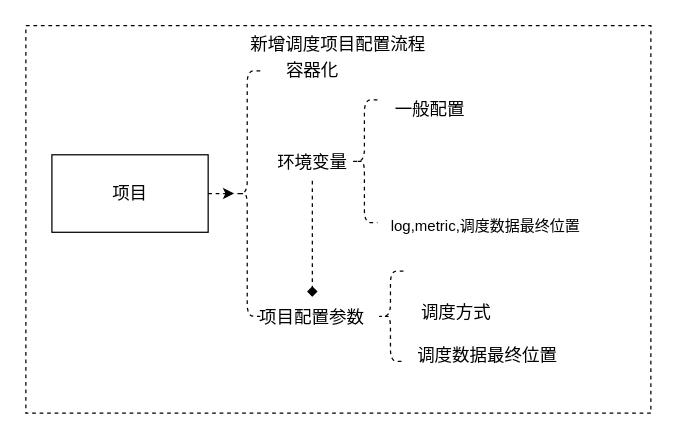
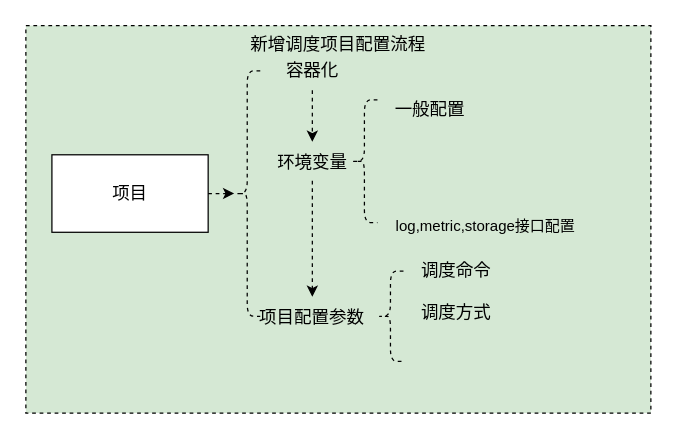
  <mxCell id="0" />
  <mxCell id="1" parent="0" />
  <mxCell id="2" value="" style="group" parent="1" vertex="1" connectable="0"><mxGeometry x="20" y="20" width="500" height="310" as="geometry" /></mxCell>
- <mxCell id="3" value="新增调度项目配置流程" style="rounded=0;whiteSpace=wrap;html=1;dashed=1;strokeColor=default;fontSize=14;verticalAlign=top;" parent="2" vertex="1"><mxGeometry width="500.0" height="310" as="geometry" /></mxCell>
+ <mxCell id="3" value="新增调度项目配置流程" style="rounded=0;whiteSpace=wrap;html=1;dashed=1;strokeColor=default;fontSize=14;verticalAlign=top;fillColor=#d5e8d4;" parent="2" vertex="1"><mxGeometry width="500.0" height="310" as="geometry" /></mxCell>
  <mxCell id="4" value="项目" style="rounded=0;whiteSpace=wrap;html=1;dashed=0;strokeColor=default;fontSize=14;" parent="2" vertex="1"><mxGeometry x="20.833" y="103.333" width="125.0" height="62" as="geometry" /></mxCell>
  <mxCell id="5" value="" style="shape=curlyBracket;whiteSpace=wrap;html=1;rounded=1;dashed=1;strokeColor=default;fontSize=14;" parent="2" vertex="1"><mxGeometry x="166.667" y="36.167" width="20.833" height="196.333" as="geometry" /></mxCell>
  <mxCell id="6" value="" style="edgeStyle=none;rounded=0;jumpStyle=none;orthogonalLoop=1;jettySize=auto;html=1;dashed=1;fontSize=14;" parent="2" source="4" target="5" edge="1"><mxGeometry relative="1" as="geometry" /></mxCell>
  <mxCell id="7" value="容器化" style="text;html=1;strokeColor=none;fillColor=none;align=center;verticalAlign=middle;whiteSpace=wrap;rounded=0;dashed=1;fontSize=14;" parent="2" vertex="1"><mxGeometry x="197.917" y="20.667" width="62.5" height="31" as="geometry" /></mxCell>
  <mxCell id="8" value="环境变量" style="text;html=1;strokeColor=none;fillColor=none;align=center;verticalAlign=middle;whiteSpace=wrap;rounded=0;dashed=1;fontSize=14;" parent="2" vertex="1"><mxGeometry x="197.917" y="93.0" width="62.5" height="31" as="geometry" /></mxCell>
+ <mxCell id="9" value="" style="edgeStyle=none;rounded=0;jumpStyle=none;orthogonalLoop=1;jettySize=auto;html=1;dashed=1;fontSize=14;" parent="2" source="7" target="8" edge="1"><mxGeometry relative="1" as="geometry" /></mxCell>
  <mxCell id="10" value="" style="shape=curlyBracket;whiteSpace=wrap;html=1;rounded=1;dashed=1;strokeColor=default;fontSize=14;size=0.5;" parent="2" vertex="1"><mxGeometry x="260.417" y="59.417" width="20.833" height="98.167" as="geometry" /></mxCell>
  <mxCell id="11" value="一般配置" style="text;html=1;strokeColor=none;fillColor=none;align=center;verticalAlign=middle;whiteSpace=wrap;rounded=0;dashed=1;fontSize=14;" parent="2" vertex="1"><mxGeometry x="291.667" y="51.667" width="62.5" height="31" as="geometry" /></mxCell>
- <mxCell id="12" value="&lt;span style=&quot;font-size: 12px;&quot;&gt;log,metric&lt;/span&gt;&lt;span style=&quot;font-size: 12px;&quot;&gt;,调度数据最终位置&lt;/span&gt;" style="text;html=1;strokeColor=none;fillColor=none;align=center;verticalAlign=middle;whiteSpace=wrap;rounded=0;dashed=1;fontSize=14;" parent="2" vertex="1"><mxGeometry x="289.583" y="144.667" width="156.25" height="31" as="geometry" /></mxCell>
+ <mxCell id="12" value="&lt;span style=&quot;font-size: 12px;&quot;&gt;log,metric&lt;/span&gt;&lt;span style=&quot;font-size: 12px;&quot;&gt;,storage接口配置&lt;/span&gt;" style="text;html=1;strokeColor=none;fillColor=none;align=center;verticalAlign=middle;whiteSpace=wrap;rounded=0;dashed=1;fontSize=14;" parent="2" vertex="1"><mxGeometry x="289.583" y="144.667" width="156.25" height="31" as="geometry" /></mxCell>
  <mxCell id="13" value="项目配置参数" style="text;html=1;strokeColor=none;fillColor=none;align=center;verticalAlign=middle;whiteSpace=wrap;rounded=0;dashed=1;fontSize=14;" parent="2" vertex="1"><mxGeometry x="177.083" y="217.0" width="104.167" height="31" as="geometry" /></mxCell>
- <mxCell id="14" value="" style="edgeStyle=none;rounded=0;jumpStyle=none;orthogonalLoop=1;jettySize=auto;html=1;dashed=1;fontSize=14;endArrow=diamond;" parent="2" source="8" target="13" edge="1"><mxGeometry relative="1" as="geometry" /></mxCell>
+ <mxCell id="14" value="" style="edgeStyle=none;rounded=0;jumpStyle=none;orthogonalLoop=1;jettySize=auto;html=1;dashed=1;fontSize=14;" parent="2" source="8" target="13" edge="1"><mxGeometry relative="1" as="geometry" /></mxCell>
  <mxCell id="15" value="" style="shape=curlyBracket;whiteSpace=wrap;html=1;rounded=1;dashed=1;strokeColor=default;fontSize=14;" parent="2" vertex="1"><mxGeometry x="281.25" y="196.333" width="20.833" height="72.333" as="geometry" /></mxCell>
+ <mxCell id="16" value="调度命令" style="text;html=1;strokeColor=none;fillColor=none;align=center;verticalAlign=middle;whiteSpace=wrap;rounded=0;dashed=1;fontSize=14;" parent="2" vertex="1"><mxGeometry x="312.5" y="186" width="62.5" height="20.667" as="geometry" /></mxCell>
  <mxCell id="17" value="调度方式" style="text;html=1;strokeColor=none;fillColor=none;align=center;verticalAlign=middle;whiteSpace=wrap;rounded=0;dashed=1;fontSize=14;" parent="2" vertex="1"><mxGeometry x="312.5" y="213.242" width="62.5" height="31" as="geometry" /></mxCell>
- <mxCell id="18" value="调度数据最终位置" style="text;html=1;strokeColor=none;fillColor=none;align=center;verticalAlign=middle;whiteSpace=wrap;rounded=0;dashed=1;fontSize=14;" parent="2" vertex="1"><mxGeometry x="302.083" y="248" width="135.417" height="31" as="geometry" /></mxCell>
